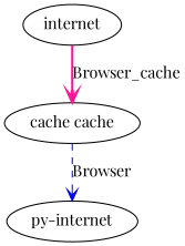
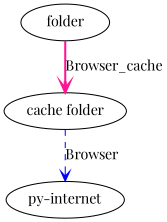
  digraph {
    fontname="Playfair Display"
    node [fontname="Playfair Display"]
    edge [arrowhead=vee fontname="Playfair Display"]
-   internet
-   "cache folder" [label="cache cache"]
+   internet [label=folder]
+   "cache folder"
    n3 [label="py-internet"]
    internet -> "cache folder" [color=deeppink label=Browser_cache style=bold]
    "cache folder" -> n3 [color=blue label=Browser style=dashed]
  }
